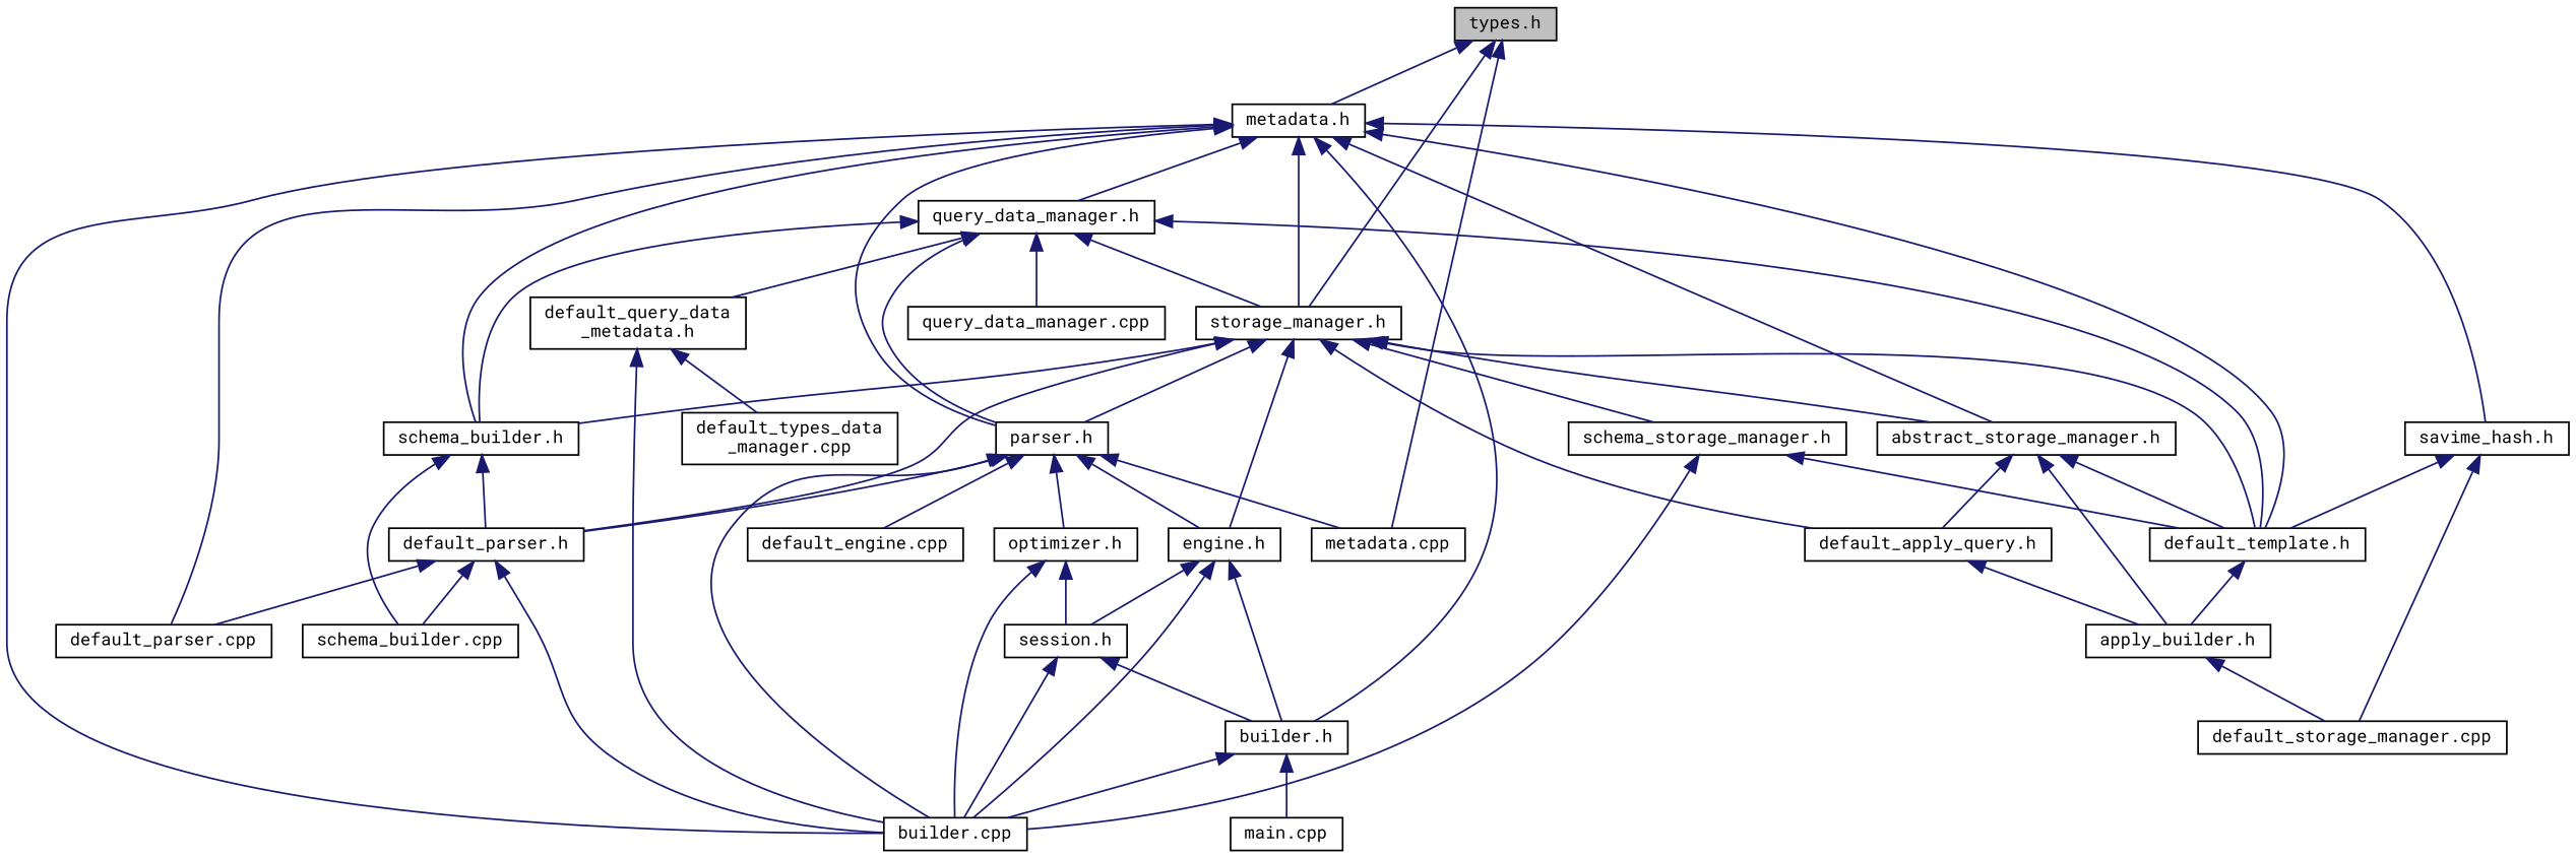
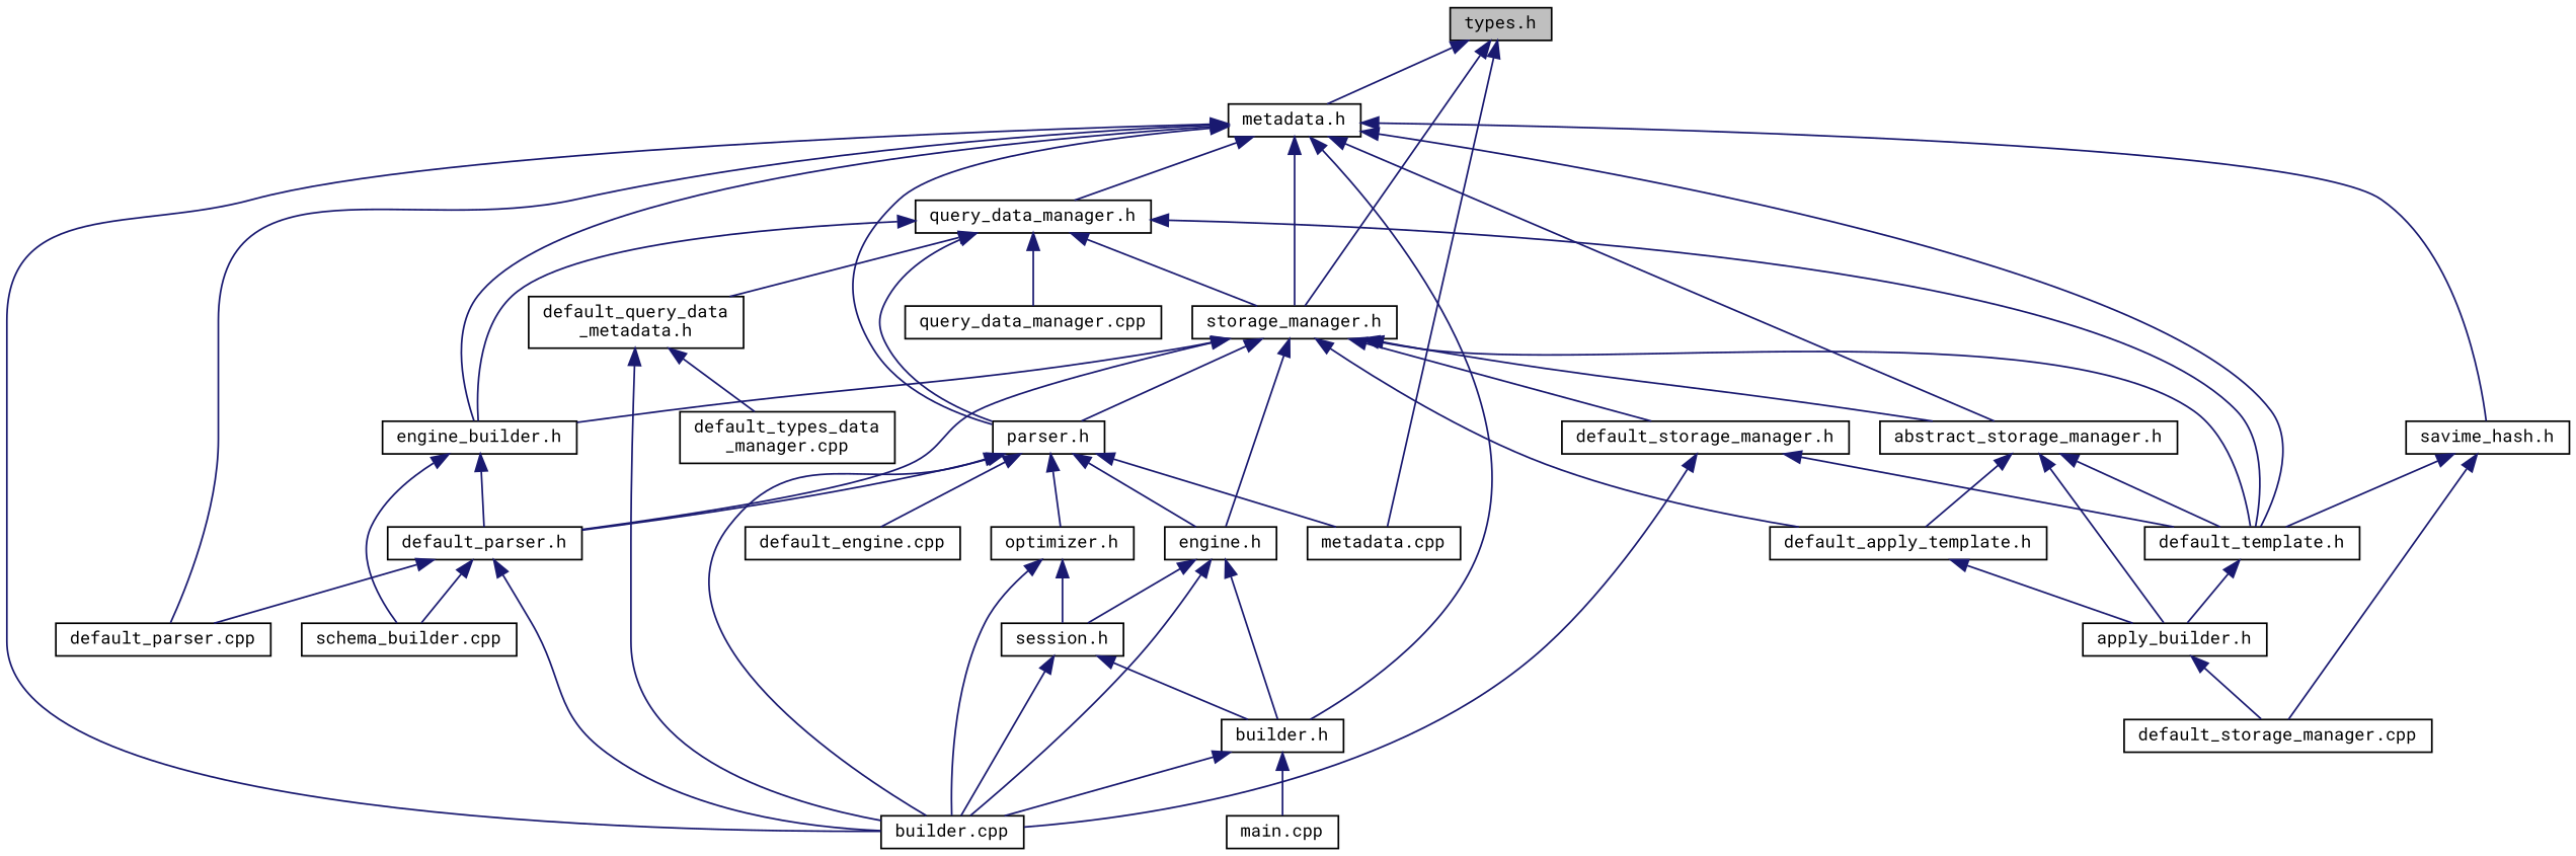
  digraph {
    fontname="Roboto Mono"
    node [color=black fillcolor=white fontname="Roboto Mono" fontsize=10 shape=record style=filled]
    edge [color=midnightblue dir=back fontname="Roboto Mono" fontsize=10 labelfontname=Helvetica labelfontsize=10 style=solid]
    n1 [fillcolor=grey75 fontcolor=black height=0.2 label="types.h" width=0.4]
    n2 [height=0.2 label="metadata.h" width=0.4]
    n3 [height=0.2 label="metadata.cpp" width=0.4]
    n4 [height=0.2 label="storage_manager.h" width=0.4]
    n5 [height=0.2 label="builder.h" width=0.4]
    n6 [height=0.2 label="builder.cpp" width=0.4]
    n7 [height=0.2 label="parser.h" width=0.4]
    n8 [height=0.2 label="default_parser.cpp" width=0.4]
-   n9 [height=0.2 label="schema_builder.h" width=0.4]
+   n9 [height=0.2 label="engine_builder.h" width=0.4]
    n10 [height=0.2 label="default_template.h" width=0.4]
    n11 [height=0.2 label="abstract_storage_manager.h" width=0.4]
    n12 [height=0.2 label="query_data_manager.h" width=0.4]
    n13 [height=0.2 label="savime_hash.h" width=0.4]
    n14 [height=0.2 label="engine.h" width=0.4]
    n15 [height=0.2 label="default_parser.h" width=0.4]
-   n16 [height=0.2 label="schema_storage_manager.h" width=0.4]
-   n17 [height=0.2 label="default_apply_query.h" width=0.4]
+   n16 [height=0.2 label="default_storage_manager.h" width=0.4]
+   n17 [height=0.2 label="default_apply_template.h" width=0.4]
    n18 [height=0.2 label="main.cpp" width=0.4]
    n19 [height=0.2 label="optimizer.h" width=0.4]
    n20 [height=0.2 label="default_engine.cpp" width=0.4]
    n21 [height=0.2 label="schema_builder.cpp" width=0.4]
    n22 [height=0.2 label="apply_builder.h" width=0.4]
    n23 [height=0.2 label="default_query_data\l_metadata.h" width=0.4]
    n24 [height=0.2 label="query_data_manager.cpp" width=0.4]
    n25 [height=0.2 label="default_storage_manager.cpp" width=0.4]
    n26 [height=0.2 label="session.h" width=0.4]
    n27 [height=0.2 label="default_types_data\l_manager.cpp" width=0.4]
    n1 -> n2
    n1 -> n3
    n1 -> n4
    n2 -> n4
    n2 -> n5
    n2 -> n6
    n2 -> n7
    n2 -> n8
    n2 -> n9
    n2 -> n10
    n2 -> n11
    n2 -> n12
    n2 -> n13
    n4 -> n7
    n4 -> n9
    n4 -> n10
    n4 -> n11
    n4 -> n14
    n4 -> n15
    n4 -> n16
    n4 -> n17
    n5 -> n6
    n5 -> n18
    n7 -> n3
    n7 -> n6
    n7 -> n14
    n7 -> n15
    n7 -> n19
    n7 -> n20
    n9 -> n15
    n9 -> n21
    n10 -> n22
    n11 -> n10
    n11 -> n17
    n11 -> n22
    n12 -> n4
    n12 -> n7
    n12 -> n9
    n12 -> n10
    n12 -> n23
    n12 -> n24
    n13 -> n10
    n13 -> n25
    n14 -> n5
    n14 -> n6
    n14 -> n26
    n15 -> n6
    n15 -> n8
    n15 -> n21
    n16 -> n6
    n16 -> n10
    n17 -> n22
    n19 -> n6
    n19 -> n26
    n22 -> n25
    n23 -> n6
    n23 -> n27
    n26 -> n5
    n26 -> n6
  }
